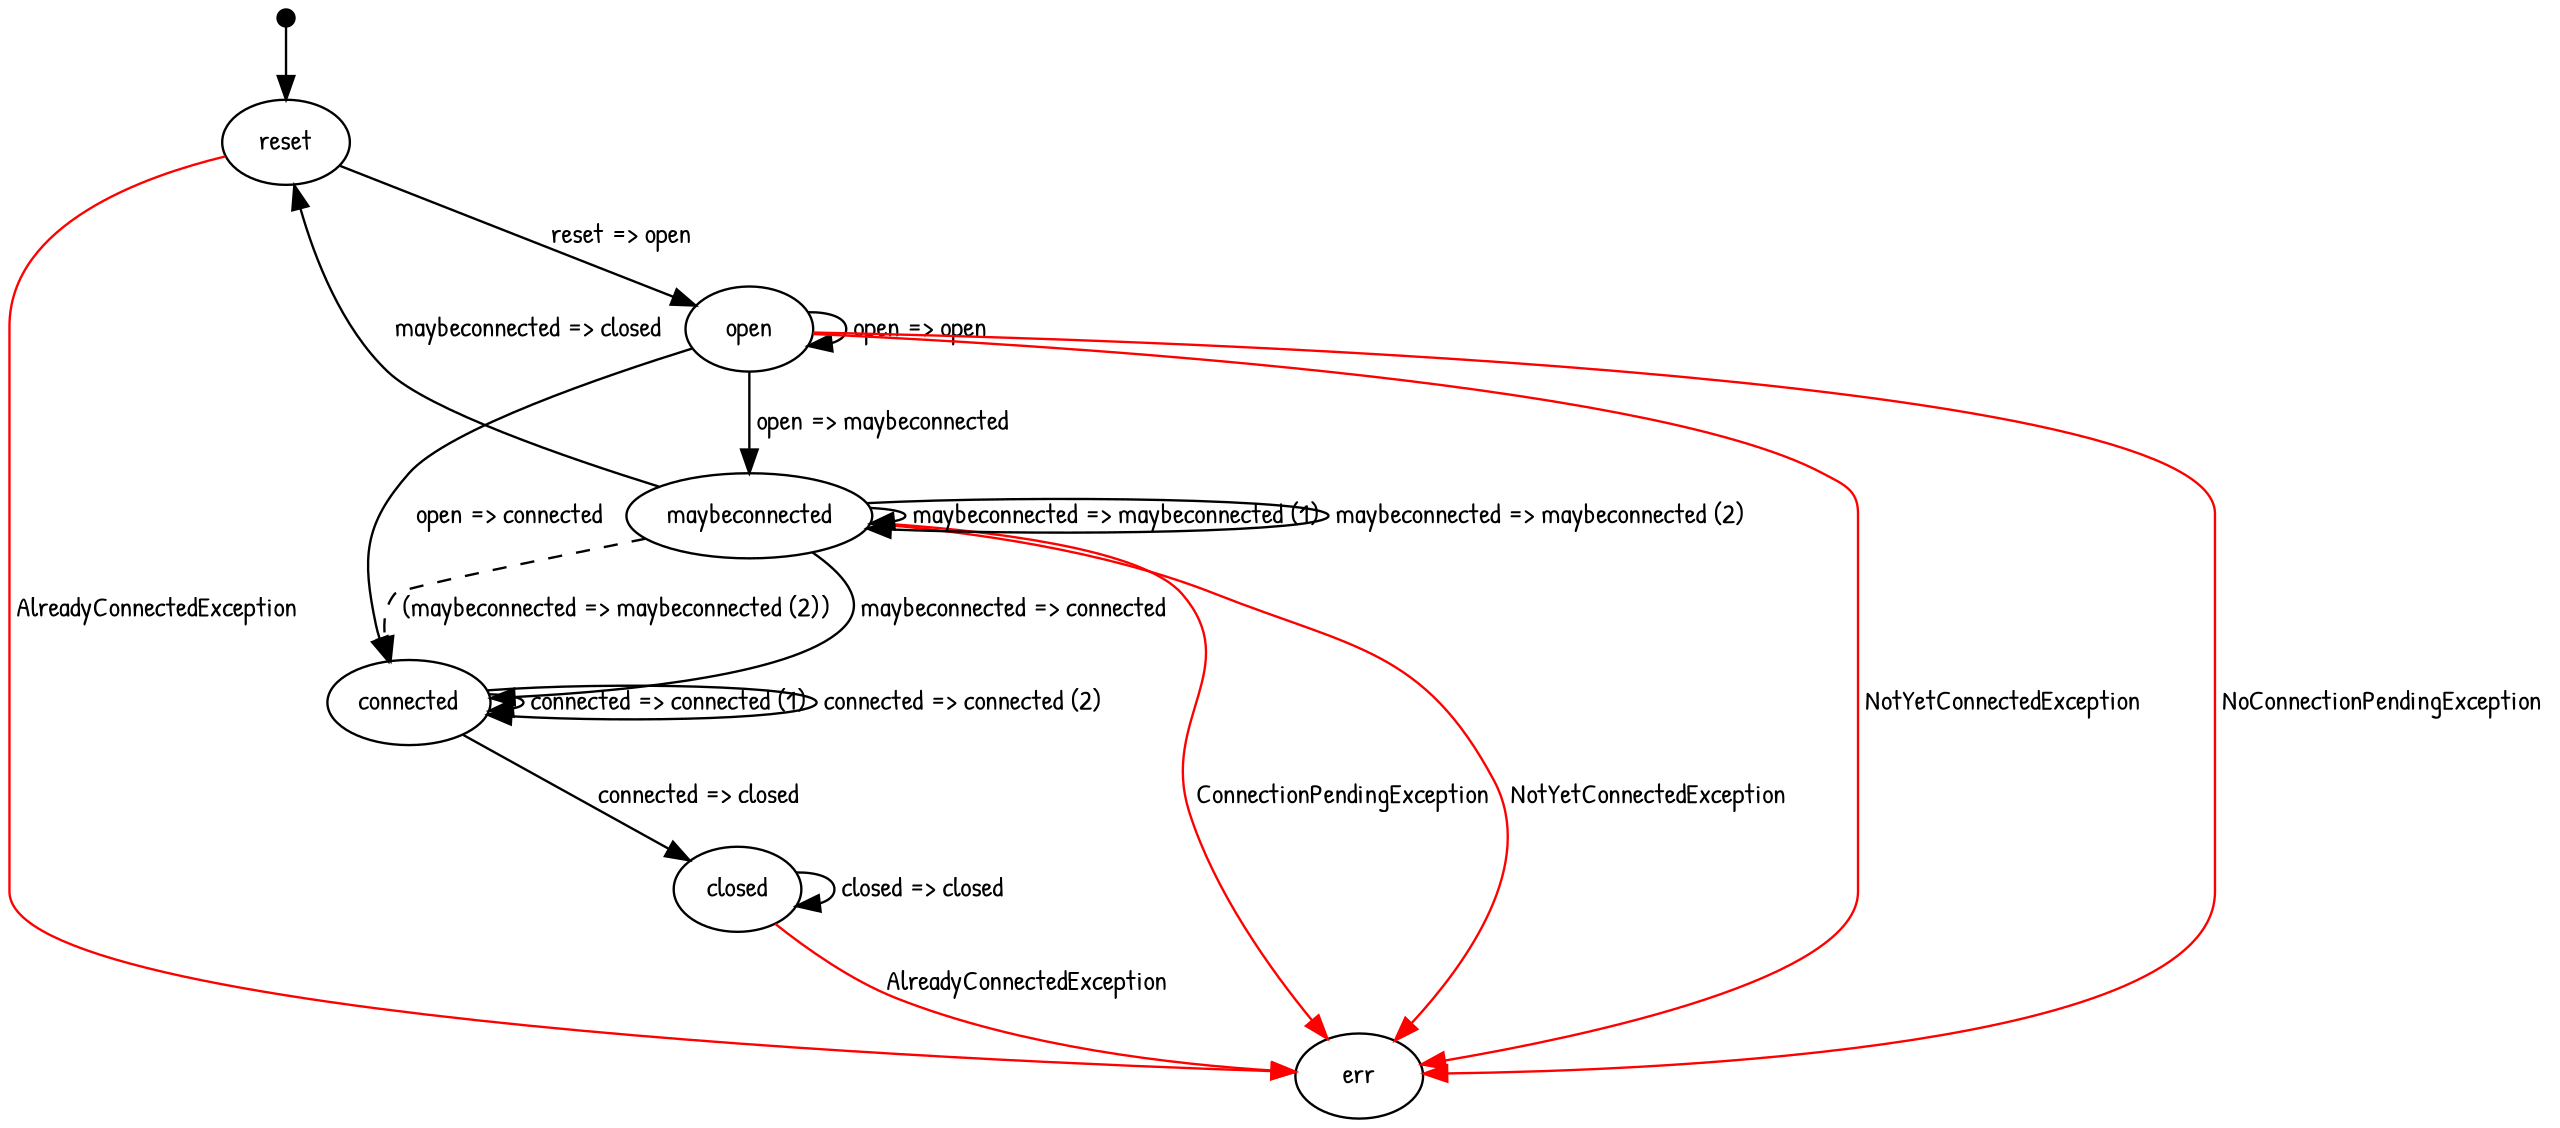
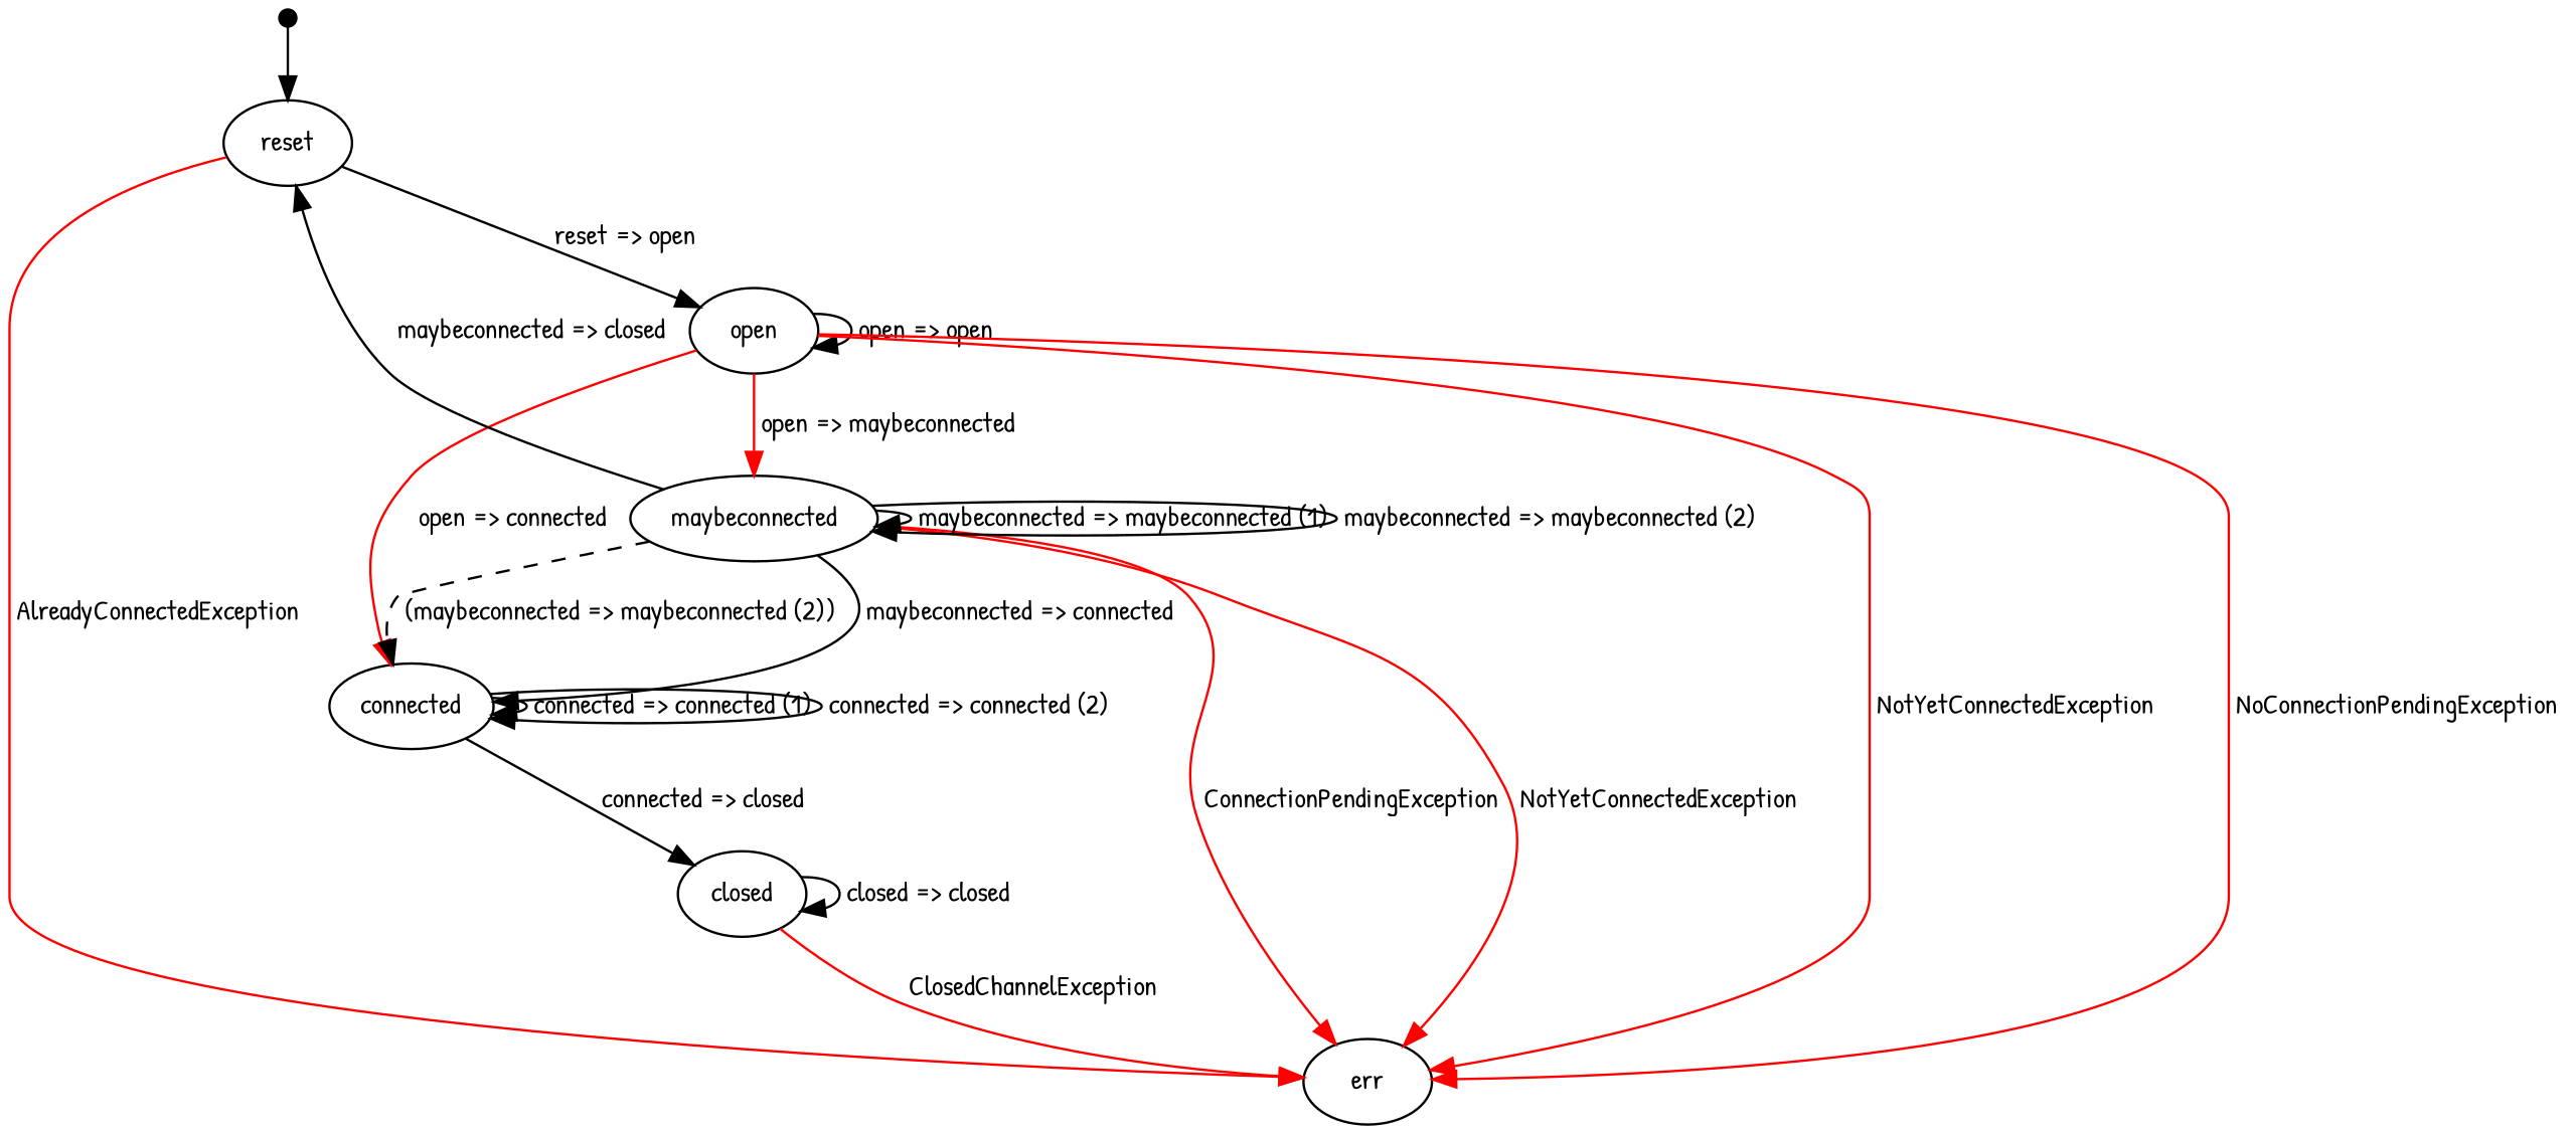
  digraph {
    fontname="Patrick Hand"
    nodesep=0.2
    rankdir=TB
    ranksep=0.4
    node [fontname="Patrick Hand" fontsize=12.0 margin=0.07]
    edge [fontname="Patrick Hand" fontsize=12.0 margin=0.05]
    "" [height=0.1 shape=point]
    reset
    open
    err
    connected
    maybeconnected
    closed
    "" -> reset
    reset -> open [label=" reset => open "]
    reset -> err [color=red label=" AlreadyConnectedException "]
    open -> open [label=" open => open "]
    open -> err [color=red label=" NoConnectionPendingException "]
    open -> err [color=red label=" NotYetConnectedException "]
-   open -> connected [label=" open => connected "]
-   open -> maybeconnected [label=" open => maybeconnected "]
+   open -> connected [label=" open => connected " color=red]
+   open -> maybeconnected [label=" open => maybeconnected " color=red]
    connected -> connected [label=" connected => connected (1) "]
    connected -> connected [label=" connected => connected (2) "]
    connected -> closed [label=" connected => closed "]
    maybeconnected -> reset [label=" maybeconnected => closed "]
    maybeconnected -> err [color=red label=" ConnectionPendingException "]
    maybeconnected -> err [color=red label=" NotYetConnectedException "]
    maybeconnected -> connected [label=" maybeconnected => connected "]
    maybeconnected -> connected [label=" (maybeconnected => maybeconnected (2)) " style=dashed]
    maybeconnected -> maybeconnected [label=" maybeconnected => maybeconnected (1) "]
    maybeconnected -> maybeconnected [label=" maybeconnected => maybeconnected (2) "]
-   closed -> err [color=red label=" AlreadyConnectedException "]
+   closed -> err [color=red label=" ClosedChannelException "]
    closed -> closed [label=" closed => closed "]
  }
